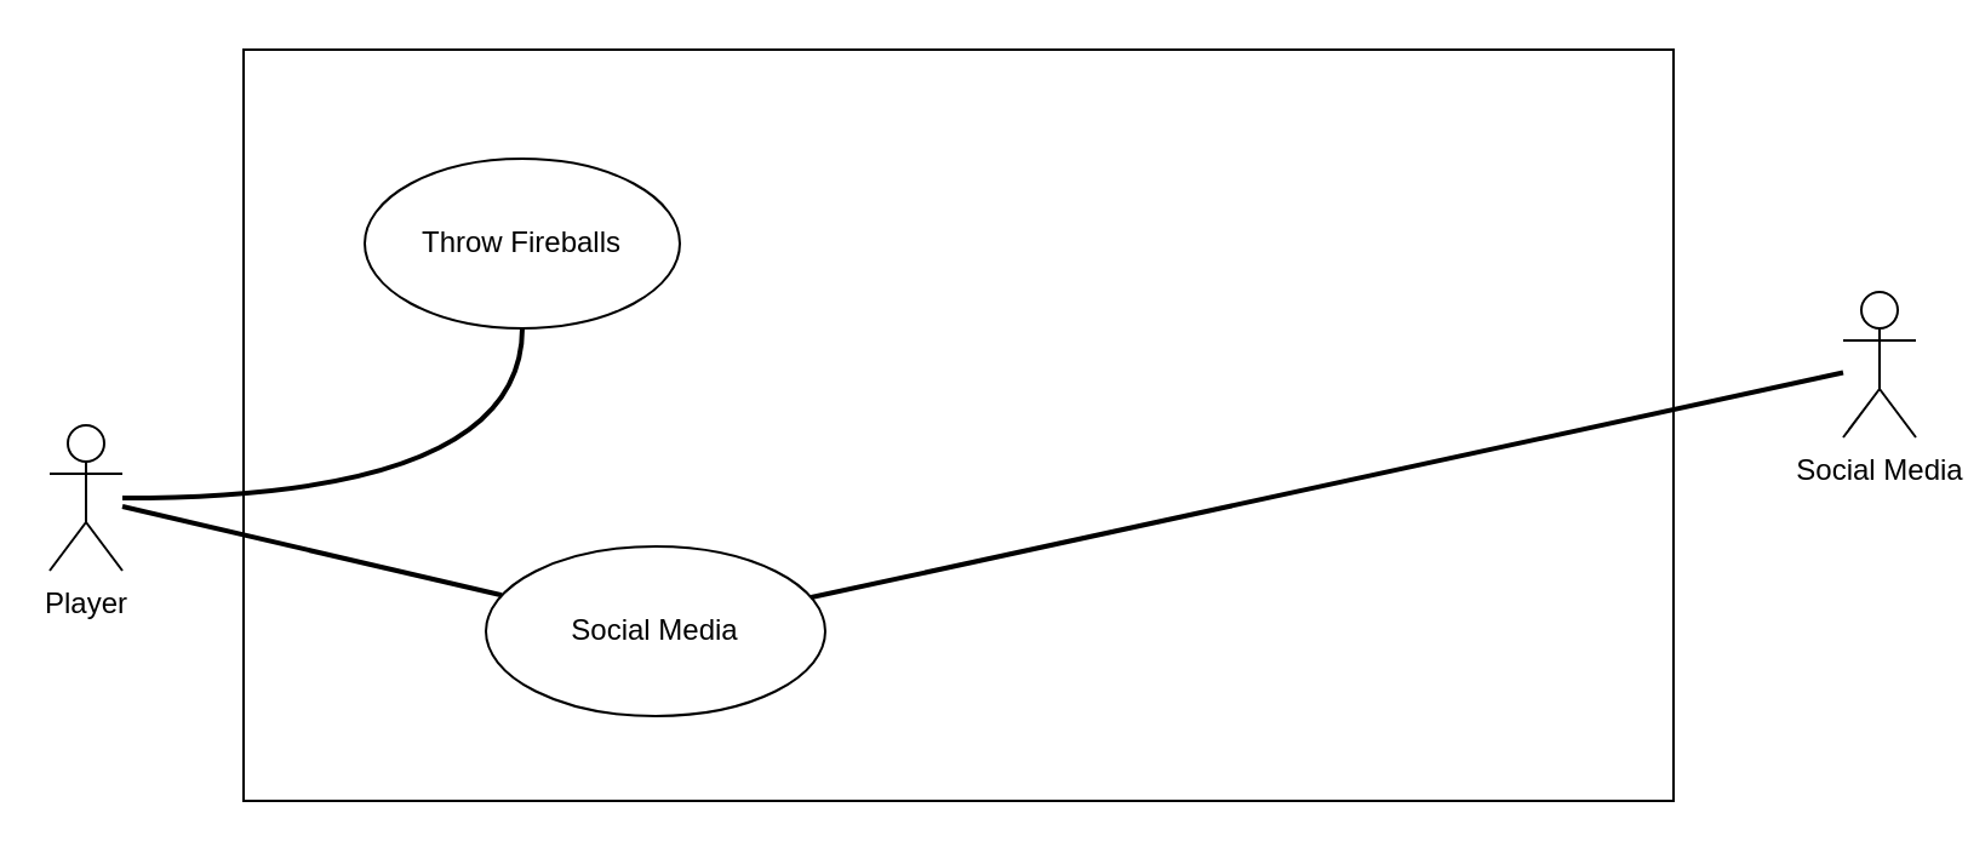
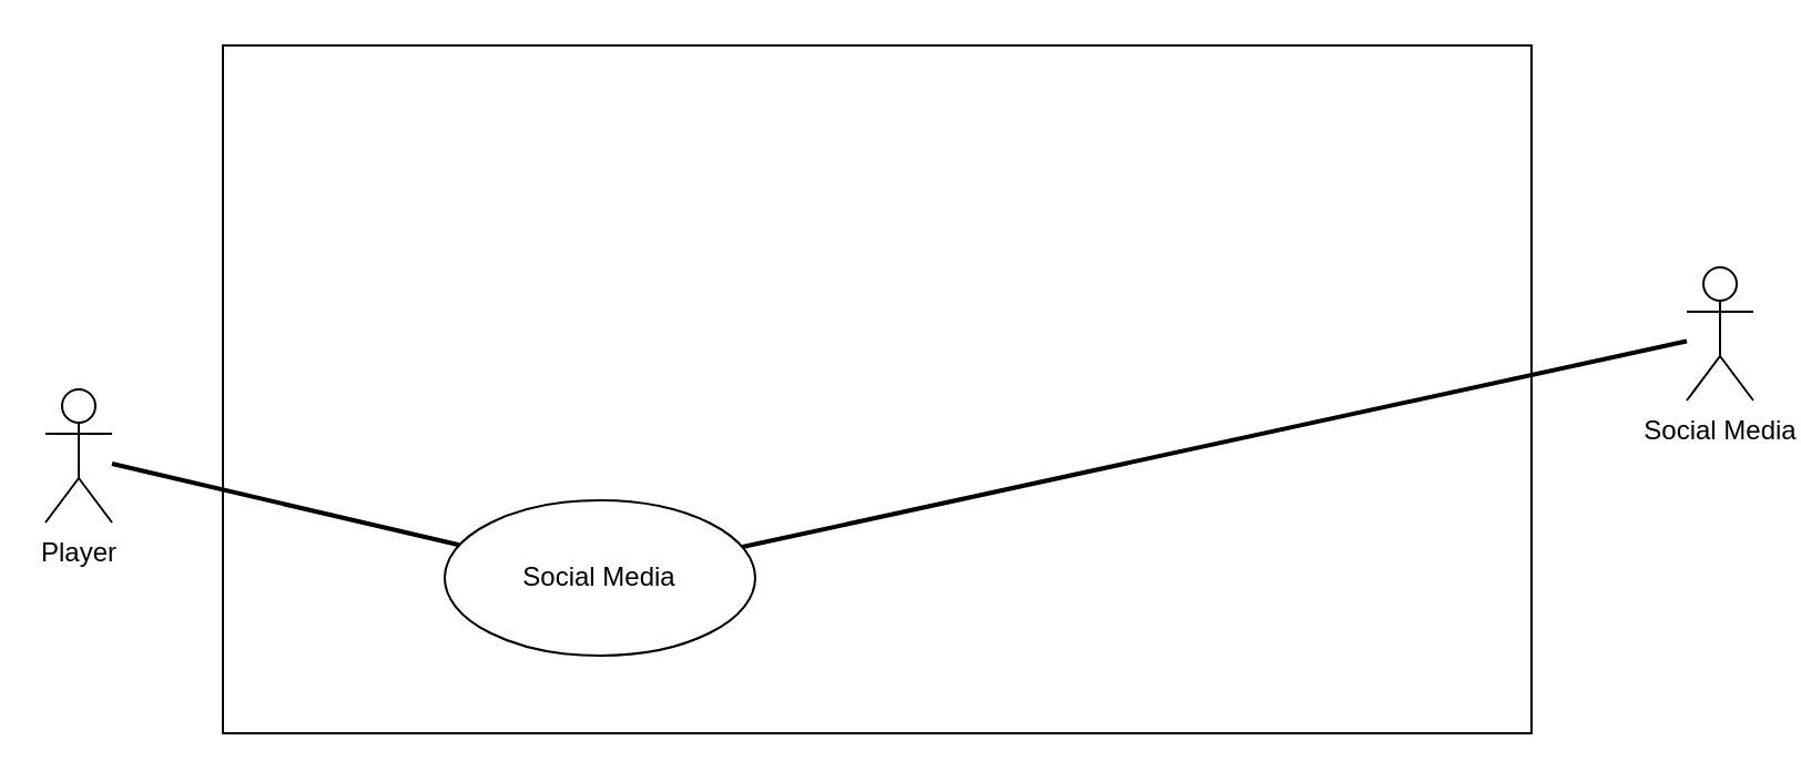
  <mxCell id="0" />
  <mxCell id="1" parent="0" />
  <mxCell id="2" value="" style="rounded=0;whiteSpace=wrap;html=1;fillColor=none;" vertex="1" parent="1"><mxGeometry x="100" y="20" width="590" height="310" as="geometry" /></mxCell>
  <mxCell id="3" style="rounded=0;orthogonalLoop=1;jettySize=auto;html=1;startArrow=none;startFill=0;endArrow=none;endFill=0;strokeWidth=2;" edge="1" parent="1" source="4" target="6"><mxGeometry relative="1" as="geometry" /></mxCell>
  <mxCell id="4" value="Player" style="shape=umlActor;verticalLabelPosition=bottom;labelBackgroundColor=#ffffff;verticalAlign=top;html=1;shadow=0;" vertex="1" parent="1"><mxGeometry x="20" y="175" width="30" height="60" as="geometry" /></mxCell>
- <mxCell id="5" value="Throw Fireballs" style="ellipse;whiteSpace=wrap;html=1;fillColor=none;" vertex="1" parent="1"><mxGeometry x="150" y="65" width="130" height="70" as="geometry" /></mxCell>
  <mxCell id="6" value="Social Media" style="ellipse;whiteSpace=wrap;html=1;fillColor=none;" vertex="1" parent="1"><mxGeometry x="200" y="225" width="140" height="70" as="geometry" /></mxCell>
  <mxCell id="7" style="edgeStyle=none;rounded=0;orthogonalLoop=1;jettySize=auto;html=1;startArrow=none;startFill=0;endArrow=none;endFill=0;strokeWidth=2;" edge="1" parent="1" source="8" target="6"><mxGeometry relative="1" as="geometry" /></mxCell>
  <mxCell id="8" value="Social Media" style="shape=umlActor;verticalLabelPosition=bottom;labelBackgroundColor=#ffffff;verticalAlign=top;html=1;fillColor=none;" vertex="1" parent="1"><mxGeometry x="760" y="120" width="30" height="60" as="geometry" /></mxCell>
- <mxCell id="9" style="rounded=0;orthogonalLoop=1;jettySize=auto;html=1;endArrow=none;endFill=0;strokeWidth=2;edgeStyle=orthogonalEdgeStyle;elbow=vertical;curved=1;" edge="1" parent="1" source="4" target="5"><mxGeometry relative="1" as="geometry" /></mxCell>
